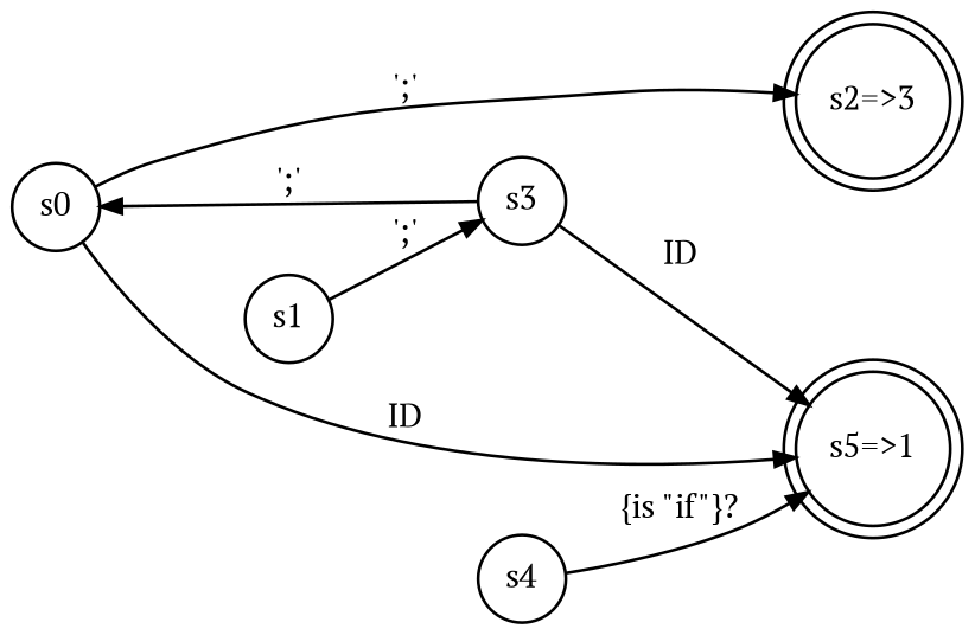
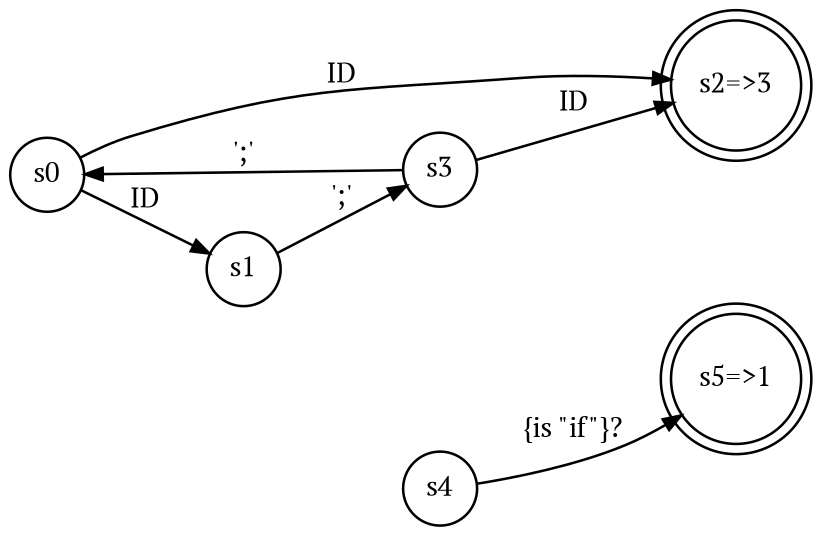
  digraph {
    fontname="PT Serif"
    rankdir=LR
    node [fixedsize=true fontname="PT Serif" fontsize=11 shape=circle]
    edge [arrowhead=normal arrowsize=.7 fontname="PT Serif" fontsize=11]
    s0 [width=.4]
    s1 [width=.4]
    "s2=>3" [shape=doublecircle width=.6]
    s3 [width=.4]
    "s5=>1" [shape=doublecircle width=.6]
    s4 [width=.4]
-   s0 -> "s5=>1" [label=ID]
-   s0 -> "s2=>3" [label="';'"]
+   s0 -> s1 [label=ID]
+   s0 -> "s2=>3" [label=ID]
    s1 -> s3 [label="';'"]
    s3 -> s0 [label="';'"]
-   s3 -> "s5=>1" [label=ID]
+   s3 -> "s2=>3" [label=ID]
    s4 -> "s5=>1" [label="{is \"if\"}?"]
  }
